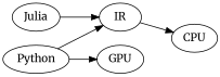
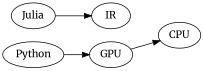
  digraph {
    fontname=Merriweather
    rankdir=LR
    node [fontname=Merriweather]
    edge [fontname=Merriweather]
    Julia
    IR
    CPU
    Python
    GPU
    Julia -> IR
-   IR -> CPU
-   Python -> IR
+   GPU -> CPU
    Python -> GPU
  }
